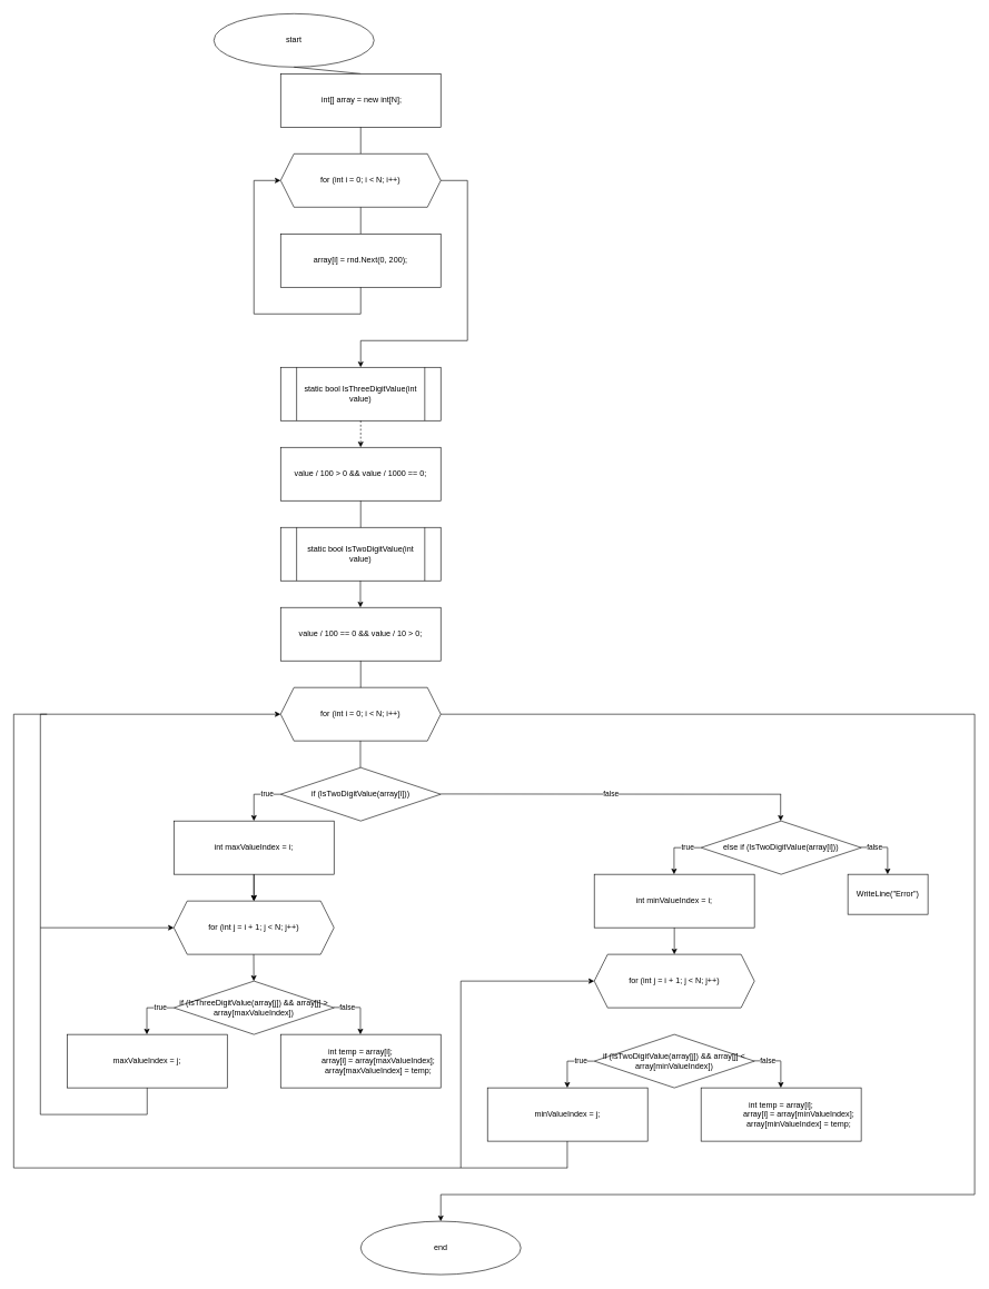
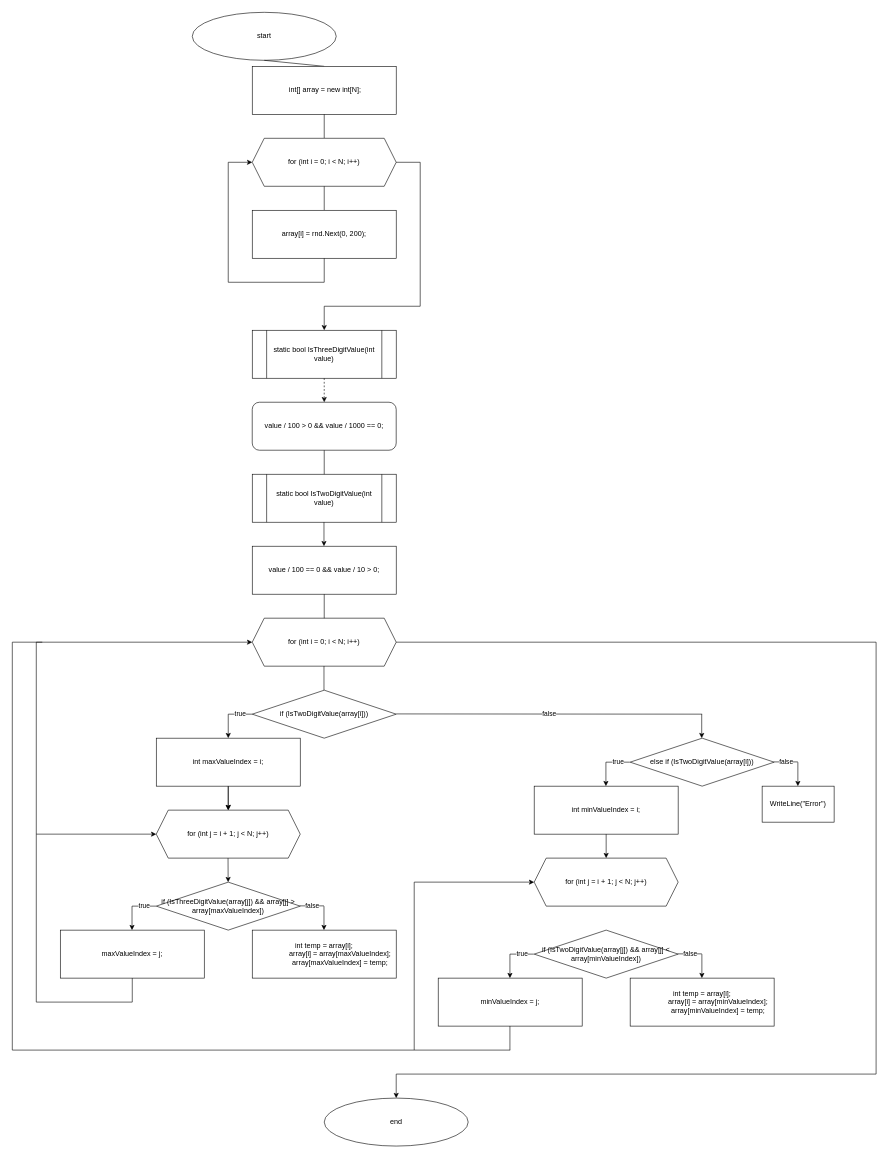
  <mxCell id="0" />
  <mxCell id="1" parent="0" />
  <mxCell id="2" value="start" style="ellipse;whiteSpace=wrap;html=1;" vertex="1" parent="1"><mxGeometry x="320" y="20" width="240" height="80" as="geometry" /></mxCell>
  <mxCell id="3" value="" style="endArrow=none;html=1;rounded=0;entryX=0.5;entryY=1;entryDx=0;entryDy=0;exitX=0.5;exitY=0;exitDx=0;exitDy=0;" edge="1" parent="1" source="4" target="2"><mxGeometry width="50" height="50" relative="1" as="geometry"><mxPoint x="540" y="100" as="sourcePoint" /><mxPoint x="580" y="100" as="targetPoint" /></mxGeometry></mxCell>
  <mxCell id="4" value="&amp;nbsp;int[] array = new int[N];" style="rounded=0;whiteSpace=wrap;html=1;" vertex="1" parent="1"><mxGeometry x="420" y="110" width="240" height="80" as="geometry" /></mxCell>
  <mxCell id="5" value="" style="endArrow=none;html=1;rounded=0;" edge="1" parent="1"><mxGeometry width="50" height="50" relative="1" as="geometry"><mxPoint x="540" y="230" as="sourcePoint" /><mxPoint x="540" y="190" as="targetPoint" /></mxGeometry></mxCell>
  <mxCell id="6" value="for (int i = 0; i &amp;lt; N; i++)" style="shape=hexagon;perimeter=hexagonPerimeter2;whiteSpace=wrap;html=1;fixedSize=1;" vertex="1" parent="1"><mxGeometry x="420" y="230" width="240" height="80" as="geometry" /></mxCell>
  <mxCell id="7" value="" style="endArrow=none;html=1;rounded=0;" edge="1" parent="1"><mxGeometry width="50" height="50" relative="1" as="geometry"><mxPoint x="540" y="350" as="sourcePoint" /><mxPoint x="540" y="310" as="targetPoint" /></mxGeometry></mxCell>
  <mxCell id="8" value="array[i] = rnd.Next(0, 200);" style="rounded=0;whiteSpace=wrap;html=1;" vertex="1" parent="1"><mxGeometry x="420" y="350" width="240" height="80" as="geometry" /></mxCell>
  <mxCell id="9" value="" style="endArrow=none;html=1;rounded=0;" edge="1" parent="1"><mxGeometry width="50" height="50" relative="1" as="geometry"><mxPoint x="540" y="470" as="sourcePoint" /><mxPoint x="540" y="430" as="targetPoint" /></mxGeometry></mxCell>
  <mxCell id="10" value="" style="endArrow=none;html=1;rounded=0;" edge="1" parent="1"><mxGeometry width="50" height="50" relative="1" as="geometry"><mxPoint x="380" y="470" as="sourcePoint" /><mxPoint x="540" y="470" as="targetPoint" /></mxGeometry></mxCell>
  <mxCell id="11" value="" style="endArrow=none;html=1;rounded=0;" edge="1" parent="1"><mxGeometry width="50" height="50" relative="1" as="geometry"><mxPoint x="380" y="470" as="sourcePoint" /><mxPoint x="380" y="270" as="targetPoint" /></mxGeometry></mxCell>
  <mxCell id="12" value="" style="endArrow=classic;html=1;rounded=0;entryX=0;entryY=0.5;entryDx=0;entryDy=0;" edge="1" parent="1" target="6"><mxGeometry width="50" height="50" relative="1" as="geometry"><mxPoint x="380" y="270" as="sourcePoint" /><mxPoint x="430" y="220" as="targetPoint" /></mxGeometry></mxCell>
  <mxCell id="13" value="" style="endArrow=none;html=1;rounded=0;" edge="1" parent="1"><mxGeometry width="50" height="50" relative="1" as="geometry"><mxPoint x="660" y="270" as="sourcePoint" /><mxPoint x="700" y="270" as="targetPoint" /></mxGeometry></mxCell>
  <mxCell id="14" value="" style="endArrow=none;html=1;rounded=0;" edge="1" parent="1"><mxGeometry width="50" height="50" relative="1" as="geometry"><mxPoint x="700" y="510" as="sourcePoint" /><mxPoint x="700" y="270" as="targetPoint" /></mxGeometry></mxCell>
  <mxCell id="15" value="" style="endArrow=none;html=1;rounded=0;" edge="1" parent="1"><mxGeometry width="50" height="50" relative="1" as="geometry"><mxPoint x="540" y="510" as="sourcePoint" /><mxPoint x="700" y="510" as="targetPoint" /></mxGeometry></mxCell>
  <mxCell id="16" value="" style="endArrow=classic;html=1;rounded=0;" edge="1" parent="1"><mxGeometry width="50" height="50" relative="1" as="geometry"><mxPoint x="540" y="510" as="sourcePoint" /><mxPoint x="540" y="550" as="targetPoint" /></mxGeometry></mxCell>
  <mxCell id="17" value="" style="endArrow=none;html=1;rounded=0;startArrow=none;" edge="1" parent="1"><mxGeometry width="50" height="50" relative="1" as="geometry"><mxPoint x="650" y="570" as="sourcePoint" /><mxPoint x="650" y="570" as="targetPoint" /></mxGeometry></mxCell>
  <mxCell id="18" value="static bool IsThreeDigitValue(int value)" style="shape=process;whiteSpace=wrap;html=1;backgroundOutline=1;" vertex="1" parent="1"><mxGeometry x="420" y="550" width="240" height="80" as="geometry" /></mxCell>
- <mxCell id="19" value="value / 100 &gt; 0 &amp;&amp; value / 1000 == 0;" style="rounded=0;whiteSpace=wrap;html=1;" vertex="1" parent="1"><mxGeometry x="420" y="670" width="240" height="80" as="geometry" /></mxCell>
+ <mxCell id="19" value="value / 100 &gt; 0 &amp;&amp; value / 1000 == 0;" style="whiteSpace=wrap;html=1;rounded=1;" vertex="1" parent="1"><mxGeometry x="420" y="670" width="240" height="80" as="geometry" /></mxCell>
  <mxCell id="20" value="" style="endArrow=classic;html=1;rounded=0;entryX=0.5;entryY=0;entryDx=0;entryDy=0;exitX=0.5;exitY=1;exitDx=0;exitDy=0;dashed=1;" edge="1" parent="1" source="18" target="19"><mxGeometry width="50" height="50" relative="1" as="geometry"><mxPoint x="600" y="650" as="sourcePoint" /><mxPoint x="650" y="600" as="targetPoint" /></mxGeometry></mxCell>
  <mxCell id="21" value="static bool IsTwoDigitValue(int value)" style="shape=process;whiteSpace=wrap;html=1;backgroundOutline=1;" vertex="1" parent="1"><mxGeometry x="420" y="790" width="240" height="80" as="geometry" /></mxCell>
  <mxCell id="22" value="" style="endArrow=none;html=1;rounded=0;exitX=0.5;exitY=0;exitDx=0;exitDy=0;entryX=0.5;entryY=1;entryDx=0;entryDy=0;" edge="1" parent="1" source="21" target="19"><mxGeometry width="50" height="50" relative="1" as="geometry"><mxPoint x="560" y="770" as="sourcePoint" /><mxPoint x="610" y="720" as="targetPoint" /></mxGeometry></mxCell>
  <mxCell id="23" value="" style="endArrow=classic;html=1;rounded=0;entryX=0.5;entryY=0;entryDx=0;entryDy=0;exitX=0.5;exitY=1;exitDx=0;exitDy=0;" edge="1" parent="1"><mxGeometry width="50" height="50" relative="1" as="geometry"><mxPoint x="539.58" y="870" as="sourcePoint" /><mxPoint x="539.58" y="910" as="targetPoint" /></mxGeometry></mxCell>
  <mxCell id="24" value="value / 100 == 0 &amp;&amp; value / 10 &gt; 0;" style="rounded=0;whiteSpace=wrap;html=1;" vertex="1" parent="1"><mxGeometry x="420" y="910" width="240" height="80" as="geometry" /></mxCell>
  <mxCell id="25" value="" style="endArrow=none;html=1;rounded=0;exitX=0.5;exitY=1;exitDx=0;exitDy=0;entryX=0.5;entryY=1;entryDx=0;entryDy=0;" edge="1" parent="1" source="24" target="26"><mxGeometry width="50" height="50" relative="1" as="geometry"><mxPoint x="539.58" y="1030" as="sourcePoint" /><mxPoint x="539.58" y="990" as="targetPoint" /></mxGeometry></mxCell>
  <mxCell id="26" value="for (int i = 0; i &lt; N; i++)" style="shape=hexagon;perimeter=hexagonPerimeter2;whiteSpace=wrap;html=1;fixedSize=1;" vertex="1" parent="1"><mxGeometry x="420" y="1030" width="240" height="80" as="geometry" /></mxCell>
  <mxCell id="27" value="" style="endArrow=none;html=1;rounded=0;" edge="1" parent="1"><mxGeometry width="50" height="50" relative="1" as="geometry"><mxPoint x="539.58" y="1150" as="sourcePoint" /><mxPoint x="539.58" y="1110" as="targetPoint" /></mxGeometry></mxCell>
  <mxCell id="28" value="if (IsTwoDigitValue(array[i]))" style="rhombus;whiteSpace=wrap;html=1;" vertex="1" parent="1"><mxGeometry x="420" y="1150" width="240" height="80" as="geometry" /></mxCell>
  <mxCell id="29" value="true" style="endArrow=none;html=1;rounded=0;" edge="1" parent="1"><mxGeometry width="50" height="50" relative="1" as="geometry"><mxPoint x="380" y="1190" as="sourcePoint" /><mxPoint x="420" y="1190" as="targetPoint" /></mxGeometry></mxCell>
  <mxCell id="30" value="false" style="endArrow=none;html=1;rounded=0;" edge="1" parent="1"><mxGeometry width="50" height="50" relative="1" as="geometry"><mxPoint x="660" y="1189.58" as="sourcePoint" /><mxPoint x="1170" y="1190" as="targetPoint" /></mxGeometry></mxCell>
  <mxCell id="31" value="" style="endArrow=classic;html=1;rounded=0;" edge="1" parent="1"><mxGeometry width="50" height="50" relative="1" as="geometry"><mxPoint x="380" y="1190" as="sourcePoint" /><mxPoint x="380" y="1230" as="targetPoint" /></mxGeometry></mxCell>
  <mxCell id="32" value="" style="endArrow=classic;html=1;rounded=0;" edge="1" parent="1"><mxGeometry width="50" height="50" relative="1" as="geometry"><mxPoint x="1169.29" y="1190" as="sourcePoint" /><mxPoint x="1169.29" y="1230" as="targetPoint" /></mxGeometry></mxCell>
  <mxCell id="33" value="" style="edgeStyle=orthogonalEdgeStyle;rounded=0;orthogonalLoop=1;jettySize=auto;html=1;" edge="1" parent="1" source="34" target="36"><mxGeometry relative="1" as="geometry" /></mxCell>
  <mxCell id="34" value="int maxValueIndex = i;" style="rounded=0;whiteSpace=wrap;html=1;" vertex="1" parent="1"><mxGeometry x="260" y="1230" width="240" height="80" as="geometry" /></mxCell>
  <mxCell id="35" value="" style="endArrow=classic;html=1;rounded=0;" edge="1" parent="1" target="36"><mxGeometry width="50" height="50" relative="1" as="geometry"><mxPoint x="380" y="1310" as="sourcePoint" /><mxPoint x="380" y="1350" as="targetPoint" /></mxGeometry></mxCell>
  <mxCell id="36" value="for (int j = i + 1; j &lt; N; j++)" style="shape=hexagon;perimeter=hexagonPerimeter2;whiteSpace=wrap;html=1;fixedSize=1;" vertex="1" parent="1"><mxGeometry x="260" y="1350" width="240" height="80" as="geometry" /></mxCell>
  <mxCell id="37" value="" style="endArrow=classic;html=1;rounded=0;" edge="1" parent="1" target="38"><mxGeometry width="50" height="50" relative="1" as="geometry"><mxPoint x="379.66" y="1430" as="sourcePoint" /><mxPoint x="379.66" y="1470" as="targetPoint" /></mxGeometry></mxCell>
  <mxCell id="38" value="if (IsThreeDigitValue(array[j]) &amp;&amp; array[j] &gt; array[maxValueIndex])" style="rhombus;whiteSpace=wrap;html=1;" vertex="1" parent="1"><mxGeometry x="260" y="1470" width="240" height="80" as="geometry" /></mxCell>
  <mxCell id="39" value="true" style="endArrow=none;html=1;rounded=0;" edge="1" parent="1"><mxGeometry width="50" height="50" relative="1" as="geometry"><mxPoint x="219.58" y="1510" as="sourcePoint" /><mxPoint x="259.58" y="1510" as="targetPoint" /></mxGeometry></mxCell>
  <mxCell id="40" value="false" style="endArrow=none;html=1;rounded=0;" edge="1" parent="1"><mxGeometry width="50" height="50" relative="1" as="geometry"><mxPoint x="499.58" y="1509.58" as="sourcePoint" /><mxPoint x="539.58" y="1509.58" as="targetPoint" /></mxGeometry></mxCell>
  <mxCell id="41" value="" style="endArrow=classic;html=1;rounded=0;" edge="1" parent="1"><mxGeometry width="50" height="50" relative="1" as="geometry"><mxPoint x="219.58" y="1510" as="sourcePoint" /><mxPoint x="219.58" y="1550" as="targetPoint" /></mxGeometry></mxCell>
  <mxCell id="42" value="" style="endArrow=classic;html=1;rounded=0;" edge="1" parent="1"><mxGeometry width="50" height="50" relative="1" as="geometry"><mxPoint x="539.58" y="1510" as="sourcePoint" /><mxPoint x="539.58" y="1550" as="targetPoint" /></mxGeometry></mxCell>
  <mxCell id="43" value="maxValueIndex = j;" style="rounded=0;whiteSpace=wrap;html=1;" vertex="1" parent="1"><mxGeometry x="100" y="1550" width="240" height="80" as="geometry" /></mxCell>
  <mxCell id="44" value="" style="endArrow=none;html=1;rounded=0;" edge="1" parent="1"><mxGeometry width="50" height="50" relative="1" as="geometry"><mxPoint x="220" y="1670" as="sourcePoint" /><mxPoint x="220" y="1630" as="targetPoint" /></mxGeometry></mxCell>
  <mxCell id="45" value="" style="endArrow=none;html=1;rounded=0;" edge="1" parent="1"><mxGeometry width="50" height="50" relative="1" as="geometry"><mxPoint x="60" y="1670" as="sourcePoint" /><mxPoint x="220" y="1670" as="targetPoint" /></mxGeometry></mxCell>
  <mxCell id="46" value="" style="endArrow=none;html=1;rounded=0;" edge="1" parent="1"><mxGeometry width="50" height="50" relative="1" as="geometry"><mxPoint x="60" y="1670" as="sourcePoint" /><mxPoint x="60" y="1390" as="targetPoint" /></mxGeometry></mxCell>
  <mxCell id="47" value="" style="endArrow=classic;html=1;rounded=0;entryX=0;entryY=0.5;entryDx=0;entryDy=0;" edge="1" parent="1" target="36"><mxGeometry width="50" height="50" relative="1" as="geometry"><mxPoint x="60" y="1390" as="sourcePoint" /><mxPoint x="110" y="1340" as="targetPoint" /></mxGeometry></mxCell>
  <mxCell id="48" value="int temp = array[i];&#10;                array[i] = array[maxValueIndex];&#10;                array[maxValueIndex] = temp;" style="rounded=0;whiteSpace=wrap;html=1;" vertex="1" parent="1"><mxGeometry x="420" y="1550" width="240" height="80" as="geometry" /></mxCell>
  <mxCell id="49" value="else if (IsTwoDigitValue(array[i]))" style="rhombus;whiteSpace=wrap;html=1;" vertex="1" parent="1"><mxGeometry x="1050" y="1230" width="240" height="80" as="geometry" /></mxCell>
  <mxCell id="50" value="true" style="endArrow=none;html=1;rounded=0;" edge="1" parent="1"><mxGeometry width="50" height="50" relative="1" as="geometry"><mxPoint x="1009.58" y="1270" as="sourcePoint" /><mxPoint x="1049.58" y="1270" as="targetPoint" /></mxGeometry></mxCell>
  <mxCell id="51" value="false" style="endArrow=none;html=1;rounded=0;" edge="1" parent="1"><mxGeometry width="50" height="50" relative="1" as="geometry"><mxPoint x="1289.58" y="1269.58" as="sourcePoint" /><mxPoint x="1329.58" y="1269.58" as="targetPoint" /></mxGeometry></mxCell>
  <mxCell id="52" value="" style="endArrow=classic;html=1;rounded=0;" edge="1" parent="1"><mxGeometry width="50" height="50" relative="1" as="geometry"><mxPoint x="1009.58" y="1270" as="sourcePoint" /><mxPoint x="1009.58" y="1310" as="targetPoint" /></mxGeometry></mxCell>
  <mxCell id="53" value="" style="endArrow=classic;html=1;rounded=0;" edge="1" parent="1"><mxGeometry width="50" height="50" relative="1" as="geometry"><mxPoint x="1329.58" y="1270" as="sourcePoint" /><mxPoint x="1329.58" y="1310" as="targetPoint" /></mxGeometry></mxCell>
  <mxCell id="54" value="int minValueIndex = i;" style="rounded=0;whiteSpace=wrap;html=1;" vertex="1" parent="1"><mxGeometry x="890" y="1310" width="240" height="80" as="geometry" /></mxCell>
  <mxCell id="55" value="" style="endArrow=classic;html=1;rounded=0;" edge="1" parent="1"><mxGeometry width="50" height="50" relative="1" as="geometry"><mxPoint x="1010" y="1390" as="sourcePoint" /><mxPoint x="1010" y="1430" as="targetPoint" /></mxGeometry></mxCell>
  <mxCell id="56" value="for (int j = i + 1; j &lt; N; j++)" style="shape=hexagon;perimeter=hexagonPerimeter2;whiteSpace=wrap;html=1;fixedSize=1;" vertex="1" parent="1"><mxGeometry x="890" y="1430" width="240" height="80" as="geometry" /></mxCell>
  <mxCell id="57" value="if (IsTwoDigitValue(array[j]) &amp;&amp; array[j] &lt; array[minValueIndex])" style="rhombus;whiteSpace=wrap;html=1;" vertex="1" parent="1"><mxGeometry x="890" y="1550" width="240" height="80" as="geometry" /></mxCell>
  <mxCell id="58" value="true" style="endArrow=none;html=1;rounded=0;" edge="1" parent="1"><mxGeometry width="50" height="50" relative="1" as="geometry"><mxPoint x="849.58" y="1590" as="sourcePoint" /><mxPoint x="889.58" y="1590" as="targetPoint" /></mxGeometry></mxCell>
  <mxCell id="59" value="false" style="endArrow=none;html=1;rounded=0;" edge="1" parent="1"><mxGeometry width="50" height="50" relative="1" as="geometry"><mxPoint x="1129.58" y="1589.58" as="sourcePoint" /><mxPoint x="1169.58" y="1589.58" as="targetPoint" /></mxGeometry></mxCell>
  <mxCell id="60" value="" style="endArrow=classic;html=1;rounded=0;" edge="1" parent="1"><mxGeometry width="50" height="50" relative="1" as="geometry"><mxPoint x="849.58" y="1590" as="sourcePoint" /><mxPoint x="849.58" y="1630" as="targetPoint" /></mxGeometry></mxCell>
  <mxCell id="61" value="" style="endArrow=classic;html=1;rounded=0;" edge="1" parent="1"><mxGeometry width="50" height="50" relative="1" as="geometry"><mxPoint x="1169.58" y="1590" as="sourcePoint" /><mxPoint x="1169.58" y="1630" as="targetPoint" /></mxGeometry></mxCell>
  <mxCell id="62" value="minValueIndex = j;" style="rounded=0;whiteSpace=wrap;html=1;" vertex="1" parent="1"><mxGeometry x="730" y="1630" width="240" height="80" as="geometry" /></mxCell>
  <mxCell id="63" value="" style="endArrow=none;html=1;rounded=0;" edge="1" parent="1"><mxGeometry width="50" height="50" relative="1" as="geometry"><mxPoint x="690" y="1750" as="sourcePoint" /><mxPoint x="850" y="1750" as="targetPoint" /></mxGeometry></mxCell>
  <mxCell id="64" value="" style="endArrow=none;html=1;rounded=0;" edge="1" parent="1"><mxGeometry width="50" height="50" relative="1" as="geometry"><mxPoint x="690" y="1750" as="sourcePoint" /><mxPoint x="690" y="1470" as="targetPoint" /></mxGeometry></mxCell>
  <mxCell id="65" value="" style="endArrow=classic;html=1;rounded=0;entryX=0;entryY=0.5;entryDx=0;entryDy=0;" edge="1" parent="1"><mxGeometry width="50" height="50" relative="1" as="geometry"><mxPoint x="690" y="1470" as="sourcePoint" /><mxPoint x="890" y="1470" as="targetPoint" /></mxGeometry></mxCell>
  <mxCell id="66" value="int temp = array[i];&#10;                array[i] = array[minValueIndex];&#10;                array[minValueIndex] = temp;" style="rounded=0;whiteSpace=wrap;html=1;" vertex="1" parent="1"><mxGeometry x="1050" y="1630" width="240" height="80" as="geometry" /></mxCell>
  <mxCell id="67" value="" style="endArrow=none;html=1;rounded=0;" edge="1" parent="1"><mxGeometry width="50" height="50" relative="1" as="geometry"><mxPoint x="849.58" y="1750" as="sourcePoint" /><mxPoint x="849.58" y="1710" as="targetPoint" /></mxGeometry></mxCell>
  <mxCell id="68" value="" style="endArrow=none;html=1;rounded=0;" edge="1" parent="1"><mxGeometry width="50" height="50" relative="1" as="geometry"><mxPoint x="60" y="1390" as="sourcePoint" /><mxPoint x="60" y="1070" as="targetPoint" /></mxGeometry></mxCell>
  <mxCell id="69" value="" style="endArrow=classic;html=1;rounded=0;entryX=0;entryY=0.5;entryDx=0;entryDy=0;" edge="1" parent="1" target="26"><mxGeometry width="50" height="50" relative="1" as="geometry"><mxPoint x="60" y="1070" as="sourcePoint" /><mxPoint x="110" y="1020" as="targetPoint" /></mxGeometry></mxCell>
  <mxCell id="70" value="" style="endArrow=none;html=1;rounded=0;" edge="1" parent="1"><mxGeometry width="50" height="50" relative="1" as="geometry"><mxPoint x="20" y="1750" as="sourcePoint" /><mxPoint x="690" y="1750" as="targetPoint" /></mxGeometry></mxCell>
  <mxCell id="71" value="" style="endArrow=none;html=1;rounded=0;" edge="1" parent="1"><mxGeometry width="50" height="50" relative="1" as="geometry"><mxPoint x="20" y="1750" as="sourcePoint" /><mxPoint x="20" y="1070" as="targetPoint" /></mxGeometry></mxCell>
  <mxCell id="72" value="" style="endArrow=none;html=1;rounded=0;" edge="1" parent="1"><mxGeometry width="50" height="50" relative="1" as="geometry"><mxPoint x="20" y="1070" as="sourcePoint" /><mxPoint x="70" y="1070" as="targetPoint" /></mxGeometry></mxCell>
  <mxCell id="73" value="WriteLine(&quot;Error&quot;)" style="rounded=0;whiteSpace=wrap;html=1;" vertex="1" parent="1"><mxGeometry x="1270" y="1310" width="120" height="60" as="geometry" /></mxCell>
  <mxCell id="74" value="" style="endArrow=none;html=1;rounded=0;" edge="1" parent="1"><mxGeometry width="50" height="50" relative="1" as="geometry"><mxPoint x="660" y="1070" as="sourcePoint" /><mxPoint x="1460" y="1070" as="targetPoint" /></mxGeometry></mxCell>
  <mxCell id="75" value="" style="endArrow=none;html=1;rounded=0;" edge="1" parent="1"><mxGeometry width="50" height="50" relative="1" as="geometry"><mxPoint x="1460" y="1790" as="sourcePoint" /><mxPoint x="1460" y="1070" as="targetPoint" /></mxGeometry></mxCell>
  <mxCell id="76" value="" style="endArrow=none;html=1;rounded=0;" edge="1" parent="1"><mxGeometry width="50" height="50" relative="1" as="geometry"><mxPoint x="660" y="1790" as="sourcePoint" /><mxPoint x="1460" y="1790" as="targetPoint" /></mxGeometry></mxCell>
  <mxCell id="77" value="" style="endArrow=classic;html=1;rounded=0;" edge="1" parent="1"><mxGeometry width="50" height="50" relative="1" as="geometry"><mxPoint x="660" y="1790" as="sourcePoint" /><mxPoint x="660" y="1830" as="targetPoint" /></mxGeometry></mxCell>
  <mxCell id="78" value="end" style="ellipse;whiteSpace=wrap;html=1;" vertex="1" parent="1"><mxGeometry x="540" y="1830" width="240" height="80" as="geometry" /></mxCell>
